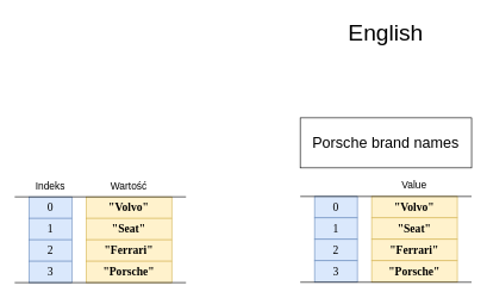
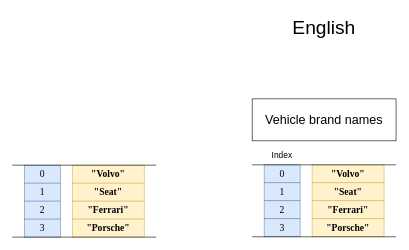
  <mxCell id="0" />
  <mxCell id="1" parent="0" />
  <mxCell id="2" value="&quot;Volvo&quot;" style="rounded=0;whiteSpace=wrap;html=1;fontSize=16;fillColor=#fff2cc;strokeColor=#d6b656;fontFamily=Jetbrains Mono;fontStyle=1" vertex="1" parent="1"><mxGeometry x="120" y="275" width="120" height="30" as="geometry" /></mxCell>
  <mxCell id="3" value="&quot;Seat&quot;" style="rounded=0;whiteSpace=wrap;html=1;fontSize=16;fillColor=#fff2cc;strokeColor=#d6b656;fontFamily=Jetbrains Mono;fontStyle=1" vertex="1" parent="1"><mxGeometry x="120" y="305" width="120" height="30" as="geometry" /></mxCell>
  <mxCell id="4" value="&quot;Ferrari&quot;" style="rounded=0;whiteSpace=wrap;html=1;fontSize=16;fillColor=#fff2cc;strokeColor=#d6b656;fontFamily=Jetbrains Mono;fontStyle=1" vertex="1" parent="1"><mxGeometry x="120" y="335" width="120" height="30" as="geometry" /></mxCell>
  <mxCell id="5" value="&quot;Porsche&quot;" style="rounded=0;whiteSpace=wrap;html=1;fontSize=16;fillColor=#fff2cc;strokeColor=#d6b656;fontFamily=Jetbrains Mono;fontStyle=1" vertex="1" parent="1"><mxGeometry x="120" y="365" width="120" height="30" as="geometry" /></mxCell>
  <mxCell id="6" value="0" style="rounded=0;whiteSpace=wrap;html=1;fontFamily=Jetbrains Mono;fontSize=16;fillColor=#dae8fc;strokeColor=#6c8ebf;" vertex="1" parent="1"><mxGeometry x="40" y="275" width="60" height="30" as="geometry" /></mxCell>
  <mxCell id="7" value="1" style="rounded=0;whiteSpace=wrap;html=1;fontFamily=Jetbrains Mono;fontSize=16;fillColor=#dae8fc;strokeColor=#6c8ebf;" vertex="1" parent="1"><mxGeometry x="40" y="305" width="60" height="30" as="geometry" /></mxCell>
  <mxCell id="8" value="2" style="rounded=0;whiteSpace=wrap;html=1;fontFamily=Jetbrains Mono;fontSize=16;fillColor=#dae8fc;strokeColor=#6c8ebf;" vertex="1" parent="1"><mxGeometry x="40" y="335" width="60" height="30" as="geometry" /></mxCell>
  <mxCell id="9" value="3" style="rounded=0;whiteSpace=wrap;html=1;fontFamily=Jetbrains Mono;fontSize=16;fillColor=#dae8fc;strokeColor=#6c8ebf;" vertex="1" parent="1"><mxGeometry x="40" y="365" width="60" height="30" as="geometry" /></mxCell>
- <mxCell id="10" value="Indeks" style="text;html=1;strokeColor=none;fillColor=none;align=center;verticalAlign=middle;whiteSpace=wrap;rounded=0;fontFamily=Helvetica;fontSize=14;" vertex="1" parent="1"><mxGeometry x="40" y="245" width="60" height="30" as="geometry" /></mxCell>
- <mxCell id="11" value="Wartość" style="text;html=1;strokeColor=none;fillColor=none;align=center;verticalAlign=middle;whiteSpace=wrap;rounded=0;fontFamily=Helvetica;fontSize=14;" vertex="1" parent="1"><mxGeometry x="150" y="245" width="60" height="30" as="geometry" /></mxCell>
  <mxCell id="12" value="" style="endArrow=none;html=1;rounded=0;fontFamily=Helvetica;fontSize=14;edgeStyle=orthogonalEdgeStyle;endFill=0;" edge="1" parent="1"><mxGeometry width="50" height="50" relative="1" as="geometry"><mxPoint x="20" y="395" as="sourcePoint" /><mxPoint x="260" y="395" as="targetPoint" /></mxGeometry></mxCell>
  <mxCell id="13" value="" style="endArrow=none;html=1;rounded=0;fontFamily=Helvetica;fontSize=14;edgeStyle=orthogonalEdgeStyle;endFill=0;" edge="1" parent="1"><mxGeometry width="50" height="50" relative="1" as="geometry"><mxPoint x="20" y="275" as="sourcePoint" /><mxPoint x="260" y="275" as="targetPoint" /></mxGeometry></mxCell>
  <mxCell id="14" value="&quot;Volvo&quot;" style="rounded=0;whiteSpace=wrap;html=1;fontSize=16;fillColor=#fff2cc;strokeColor=#d6b656;fontFamily=Jetbrains Mono;fontStyle=1" vertex="1" parent="1"><mxGeometry x="520" y="274.43" width="120" height="30" as="geometry" /></mxCell>
  <mxCell id="15" value="&quot;Seat&quot;" style="rounded=0;whiteSpace=wrap;html=1;fontSize=16;fillColor=#fff2cc;strokeColor=#d6b656;fontFamily=Jetbrains Mono;fontStyle=1" vertex="1" parent="1"><mxGeometry x="520" y="304.43" width="120" height="30" as="geometry" /></mxCell>
  <mxCell id="16" value="&quot;Ferrari&quot;" style="rounded=0;whiteSpace=wrap;html=1;fontSize=16;fillColor=#fff2cc;strokeColor=#d6b656;fontFamily=Jetbrains Mono;fontStyle=1" vertex="1" parent="1"><mxGeometry x="520" y="334.43" width="120" height="30" as="geometry" /></mxCell>
  <mxCell id="17" value="&quot;Porsche&quot;" style="rounded=0;whiteSpace=wrap;html=1;fontSize=16;fillColor=#fff2cc;strokeColor=#d6b656;fontFamily=Jetbrains Mono;fontStyle=1" vertex="1" parent="1"><mxGeometry x="520" y="364.43" width="120" height="30" as="geometry" /></mxCell>
  <mxCell id="18" value="0" style="rounded=0;whiteSpace=wrap;html=1;fontFamily=Jetbrains Mono;fontSize=16;fillColor=#dae8fc;strokeColor=#6c8ebf;" vertex="1" parent="1"><mxGeometry x="440" y="274.43" width="60" height="30" as="geometry" /></mxCell>
- <mxCell id="19" value="Porsche brand names" style="text;html=1;align=center;verticalAlign=middle;whiteSpace=wrap;rounded=0;fontFamily=Helvetica;fontSize=21;fillColor=default;strokeColor=default;" vertex="1" parent="1"><mxGeometry x="420" y="164.43" width="240" height="70" as="geometry" /></mxCell>
+ <mxCell id="19" value="Vehicle brand names" style="text;html=1;align=center;verticalAlign=middle;whiteSpace=wrap;rounded=0;fontFamily=Helvetica;fontSize=21;fillColor=default;strokeColor=default;" vertex="1" parent="1"><mxGeometry x="420" y="164.43" width="240" height="70" as="geometry" /></mxCell>
  <mxCell id="20" value="1" style="rounded=0;whiteSpace=wrap;html=1;fontFamily=Jetbrains Mono;fontSize=16;fillColor=#dae8fc;strokeColor=#6c8ebf;" vertex="1" parent="1"><mxGeometry x="440" y="304.43" width="60" height="30" as="geometry" /></mxCell>
  <mxCell id="21" value="2" style="rounded=0;whiteSpace=wrap;html=1;fontFamily=Jetbrains Mono;fontSize=16;fillColor=#dae8fc;strokeColor=#6c8ebf;" vertex="1" parent="1"><mxGeometry x="440" y="334.43" width="60" height="30" as="geometry" /></mxCell>
  <mxCell id="22" value="3" style="rounded=0;whiteSpace=wrap;html=1;fontFamily=Jetbrains Mono;fontSize=16;fillColor=#dae8fc;strokeColor=#6c8ebf;" vertex="1" parent="1"><mxGeometry x="440" y="364.43" width="60" height="30" as="geometry" /></mxCell>
- <mxCell id="24" value="Value" style="text;html=1;strokeColor=none;fillColor=none;align=center;verticalAlign=middle;whiteSpace=wrap;rounded=0;fontFamily=Helvetica;fontSize=14;" vertex="1" parent="1"><mxGeometry x="550" y="244.43" width="60" height="30" as="geometry" /></mxCell>
+ <mxCell id="23" value="Index" style="text;html=1;strokeColor=none;fillColor=none;align=center;verticalAlign=middle;whiteSpace=wrap;rounded=0;fontFamily=Helvetica;fontSize=14;" vertex="1" parent="1"><mxGeometry x="440" y="244.43" width="60" height="30" as="geometry" /></mxCell>
  <mxCell id="25" value="" style="endArrow=none;html=1;rounded=0;fontFamily=Helvetica;fontSize=14;edgeStyle=orthogonalEdgeStyle;endFill=0;" edge="1" parent="1"><mxGeometry width="50" height="50" relative="1" as="geometry"><mxPoint x="420" y="394.43" as="sourcePoint" /><mxPoint x="660" y="394.43" as="targetPoint" /></mxGeometry></mxCell>
  <mxCell id="26" value="" style="endArrow=none;html=1;rounded=0;fontFamily=Helvetica;fontSize=14;edgeStyle=orthogonalEdgeStyle;endFill=0;" edge="1" parent="1"><mxGeometry width="50" height="50" relative="1" as="geometry"><mxPoint x="420" y="274.43" as="sourcePoint" /><mxPoint x="660" y="274.43" as="targetPoint" /></mxGeometry></mxCell>
  <mxCell id="27" value="English" style="text;html=1;strokeColor=none;fillColor=none;align=center;verticalAlign=middle;whiteSpace=wrap;rounded=0;fontFamily=Helvetica;fontSize=32;" vertex="1" parent="1"><mxGeometry x="420" y="20" width="240" height="50" as="geometry" /></mxCell>
